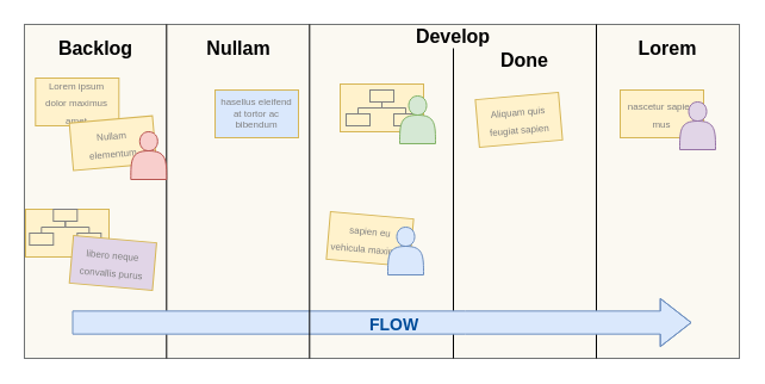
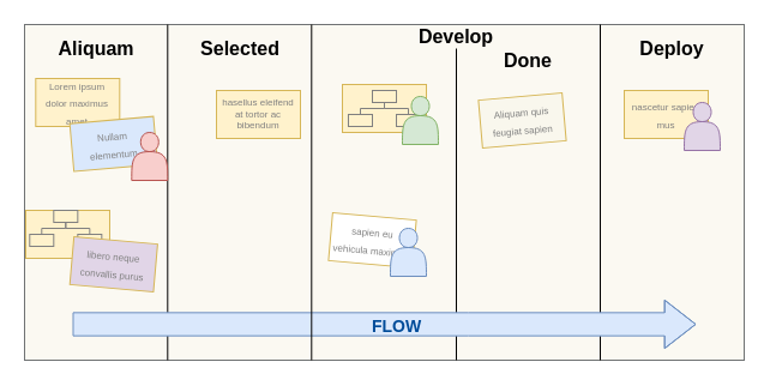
  <mxCell id="0" />
  <mxCell id="1" parent="0" />
  <mxCell id="2" value="" style="rounded=0;whiteSpace=wrap;html=1;fontSize=8;fillColor=#f9f7ed;strokeColor=#36393d;opacity=70;" vertex="1" parent="1"><mxGeometry x="20" y="20" width="600" height="280" as="geometry" /></mxCell>
  <mxCell id="3" value="" style="rounded=0;whiteSpace=wrap;html=1;fillColor=#fff2cc;strokeColor=#d6b656;" vertex="1" parent="1"><mxGeometry x="285" y="70" width="70" height="40" as="geometry" /></mxCell>
  <mxCell id="4" value="" style="whiteSpace=wrap;html=1;fontSize=8;strokeColor=#808080;fillColor=#fff2cc;" vertex="1" parent="1"><mxGeometry x="310" y="75" width="20.02" height="10" as="geometry" /></mxCell>
  <mxCell id="5" value="" style="whiteSpace=wrap;html=1;fontSize=8;strokeColor=#808080;fillColor=#fff2cc;" vertex="1" parent="1"><mxGeometry x="289.98" y="95" width="20.02" height="10" as="geometry" /></mxCell>
  <mxCell id="6" value="" style="whiteSpace=wrap;html=1;fontSize=8;strokeColor=#808080;fillColor=#fff2cc;" vertex="1" parent="1"><mxGeometry x="330.02" y="95" width="20" height="10" as="geometry" /></mxCell>
  <mxCell id="7" value="" style="edgeStyle=elbowEdgeStyle;elbow=vertical;html=1;rounded=0;fontSize=8;fontColor=#808080;strokeColor=#808080;strokeWidth=1;endArrow=none;endFill=0;" edge="1" parent="1" source="4" target="5"><mxGeometry relative="1" as="geometry" /></mxCell>
  <mxCell id="8" value="" style="edgeStyle=elbowEdgeStyle;elbow=vertical;html=1;rounded=0;fontSize=8;fontColor=#808080;strokeColor=#808080;endArrow=none;endFill=0;" edge="1" parent="1" source="4" target="6"><mxGeometry relative="1" as="geometry" /></mxCell>
  <mxCell id="9" value="&lt;font style=&quot;font-size: 8px&quot;&gt;Lorem ipsum dolor maximus amet&lt;br&gt;&lt;/font&gt;" style="rounded=0;whiteSpace=wrap;html=1;fillColor=#fff2cc;strokeColor=#d6b656;fontColor=#808080;spacingTop=0;spacing=4;" vertex="1" parent="1"><mxGeometry x="29.31" y="65" width="70" height="40" as="geometry" /></mxCell>
  <mxCell id="10" value="" style="endArrow=none;html=1;rounded=0;entryX=0;entryY=0;entryDx=0;entryDy=0;" edge="1" parent="1"><mxGeometry width="50" height="50" relative="1" as="geometry"><mxPoint x="139.31" y="300" as="sourcePoint" /><mxPoint x="139.31" y="20" as="targetPoint" /></mxGeometry></mxCell>
- <mxCell id="11" value="&lt;font style=&quot;font-size: 8px&quot; color=&quot;#808080&quot;&gt;Nullam elementum&lt;br&gt;&lt;/font&gt;" style="rounded=0;whiteSpace=wrap;html=1;fillColor=#fff2cc;strokeColor=#d6b656;rotation=-5;spacing=4;" vertex="1" parent="1"><mxGeometry x="59.29" y="99.56" width="70" height="40" as="geometry" /></mxCell>
+ <mxCell id="11" value="&lt;font style=&quot;font-size: 8px&quot; color=&quot;#808080&quot;&gt;Nullam elementum&lt;br&gt;&lt;/font&gt;" style="rounded=0;whiteSpace=wrap;html=1;fillColor=#dae8fc;strokeColor=#d6b656;rotation=-5;spacing=4;" vertex="1" parent="1"><mxGeometry x="59.29" y="99.56" width="70" height="40" as="geometry" /></mxCell>
  <mxCell id="12" value="" style="rounded=0;whiteSpace=wrap;html=1;fillColor=#fff2cc;strokeColor=#d6b656;" vertex="1" parent="1"><mxGeometry x="21" y="175" width="70" height="40" as="geometry" /></mxCell>
  <mxCell id="13" value="" style="shape=actor;whiteSpace=wrap;html=1;fillColor=#f8cecc;strokeColor=#b85450;" vertex="1" parent="1"><mxGeometry x="109.31" y="110" width="30" height="40" as="geometry" /></mxCell>
  <mxCell id="14" value="" style="endArrow=none;html=1;rounded=0;entryX=0;entryY=0;entryDx=0;entryDy=0;" edge="1" parent="1" target="19"><mxGeometry width="50" height="50" relative="1" as="geometry"><mxPoint x="380" y="300" as="sourcePoint" /><mxPoint x="380" y="60" as="targetPoint" /></mxGeometry></mxCell>
  <mxCell id="15" value="" style="endArrow=none;html=1;rounded=0;entryX=0;entryY=0;entryDx=0;entryDy=0;" edge="1" parent="1" target="30"><mxGeometry width="50" height="50" relative="1" as="geometry"><mxPoint x="500" y="300" as="sourcePoint" /><mxPoint x="500" y="55" as="targetPoint" /></mxGeometry></mxCell>
- <mxCell id="16" value="&lt;font style=&quot;font-size: 8px&quot; color=&quot;#808080&quot;&gt;sapien eu vehicula maximus&lt;br&gt;&lt;/font&gt;" style="rounded=0;whiteSpace=wrap;html=1;fillColor=#fff2cc;strokeColor=#d6b656;rotation=5;spacing=4;" vertex="1" parent="1"><mxGeometry x="275" y="180" width="70" height="40" as="geometry" /></mxCell>
+ <mxCell id="16" value="&lt;font style=&quot;font-size: 8px&quot; color=&quot;#808080&quot;&gt;sapien eu vehicula maximus&lt;br&gt;&lt;/font&gt;" style="rounded=0;whiteSpace=wrap;html=1;fillColor=#ffffff;strokeColor=#d6b656;rotation=5;spacing=4;" vertex="1" parent="1"><mxGeometry x="275" y="180" width="70" height="40" as="geometry" /></mxCell>
  <mxCell id="17" value="" style="shape=actor;whiteSpace=wrap;html=1;fillColor=#dae8fc;strokeColor=#6c8ebf;" vertex="1" parent="1"><mxGeometry x="325" y="190" width="30" height="40" as="geometry" /></mxCell>
- <mxCell id="18" value="Nullam" style="text;html=1;strokeColor=none;fillColor=none;align=center;verticalAlign=middle;whiteSpace=wrap;rounded=0;fontStyle=1;fontSize=16;" vertex="1" parent="1"><mxGeometry x="140" y="20" width="120" height="40" as="geometry" /></mxCell>
+ <mxCell id="18" value="Selected" style="text;html=1;strokeColor=none;fillColor=none;align=center;verticalAlign=middle;whiteSpace=wrap;rounded=0;fontStyle=1;fontSize=16;" vertex="1" parent="1"><mxGeometry x="140" y="20" width="120" height="40" as="geometry" /></mxCell>
  <mxCell id="19" value="Done" style="text;html=1;strokeColor=none;fillColor=none;align=center;verticalAlign=middle;whiteSpace=wrap;rounded=0;fontStyle=1;fontSize=16;" vertex="1" parent="1"><mxGeometry x="380" y="40" width="120" height="20" as="geometry" /></mxCell>
- <mxCell id="20" value="&lt;font style=&quot;font-size: 8px&quot; color=&quot;#808080&quot;&gt;Aliquam quis feugiat sapien&lt;br&gt;&lt;/font&gt;" style="rounded=0;whiteSpace=wrap;html=1;fillColor=#fff2cc;strokeColor=#d6b656;rotation=-5;spacing=4;" vertex="1" parent="1"><mxGeometry x="400" y="80" width="70" height="40" as="geometry" /></mxCell>
+ <mxCell id="20" value="&lt;font style=&quot;font-size: 8px&quot; color=&quot;#808080&quot;&gt;Aliquam quis feugiat sapien&lt;br&gt;&lt;/font&gt;" style="rounded=0;whiteSpace=wrap;html=1;fillColor=#f9f7ed;strokeColor=#d6b656;rotation=-5;spacing=4;" vertex="1" parent="1"><mxGeometry x="400" y="80" width="70" height="40" as="geometry" /></mxCell>
  <mxCell id="21" value="" style="shape=flexArrow;endArrow=classic;html=1;rounded=0;fontSize=8;fontColor=#808080;fillColor=#dae8fc;strokeColor=#6c8ebf;width=19.31;endSize=8.283;" edge="1" parent="1"><mxGeometry width="50" height="50" relative="1" as="geometry"><mxPoint y="270" as="sourcePoint" x="60" /><mxPoint x="580.02" y="270" as="targetPoint" /><Array as="points"><mxPoint x="390" y="270" /></Array></mxGeometry></mxCell>
  <mxCell id="22" value="&lt;font style=&quot;font-size: 14px&quot;&gt;&lt;b&gt;FLOW&lt;/b&gt;&lt;/font&gt;" style="edgeLabel;html=1;align=center;verticalAlign=middle;resizable=0;points=[];fontSize=16;fontColor=#004C99;labelBackgroundColor=none;" vertex="1" connectable="0" parent="21"><mxGeometry x="0.197" y="1" relative="1" as="geometry"><mxPoint x="-42" y="1" as="offset" /></mxGeometry></mxCell>
  <mxCell id="23" value="" style="whiteSpace=wrap;html=1;fontSize=8;strokeColor=#808080;fillColor=#fff2cc;" vertex="1" parent="1"><mxGeometry x="44.31" y="175" width="20.02" height="10" as="geometry" /></mxCell>
  <mxCell id="24" value="" style="whiteSpace=wrap;html=1;fontSize=8;strokeColor=#808080;fillColor=#fff2cc;" vertex="1" parent="1"><mxGeometry x="24.29" y="195" width="20.02" height="10" as="geometry" /></mxCell>
  <mxCell id="25" value="" style="whiteSpace=wrap;html=1;fontSize=8;strokeColor=#808080;fillColor=#fff2cc;" vertex="1" parent="1"><mxGeometry x="64.33" y="195" width="20" height="10" as="geometry" /></mxCell>
  <mxCell id="26" value="" style="edgeStyle=elbowEdgeStyle;elbow=vertical;html=1;rounded=0;fontSize=8;fontColor=#808080;strokeColor=#808080;strokeWidth=1;endArrow=none;endFill=0;" edge="1" parent="1" source="23" target="24"><mxGeometry relative="1" as="geometry" /></mxCell>
  <mxCell id="27" value="" style="edgeStyle=elbowEdgeStyle;elbow=vertical;html=1;rounded=0;fontSize=8;fontColor=#808080;strokeColor=#808080;endArrow=none;endFill=0;" edge="1" parent="1" source="23" target="25"><mxGeometry relative="1" as="geometry" /></mxCell>
  <mxCell id="28" value="&lt;font style=&quot;font-size: 8px&quot; color=&quot;#808080&quot;&gt;libero neque convallis purus&lt;br&gt;&lt;/font&gt;" style="rounded=0;whiteSpace=wrap;html=1;fillColor=#e1d5e7;strokeColor=#d6b656;spacing=4;rotation=5;" vertex="1" parent="1"><mxGeometry x="59.31" y="200" width="70" height="40" as="geometry" /></mxCell>
  <mxCell id="29" value="" style="shape=actor;whiteSpace=wrap;html=1;fillColor=#d5e8d4;strokeColor=#82b366;" vertex="1" parent="1"><mxGeometry x="335" y="80" width="30" height="40" as="geometry" /></mxCell>
- <mxCell id="30" value="Lorem" style="text;html=1;strokeColor=none;fillColor=none;align=center;verticalAlign=middle;whiteSpace=wrap;rounded=0;fontStyle=1;fontSize=16;" vertex="1" parent="1"><mxGeometry x="500" y="20" width="120" height="40" as="geometry" /></mxCell>
+ <mxCell id="30" value="Deploy" style="text;html=1;strokeColor=none;fillColor=none;align=center;verticalAlign=middle;whiteSpace=wrap;rounded=0;fontStyle=1;fontSize=16;" vertex="1" parent="1"><mxGeometry x="500" y="20" width="120" height="40" as="geometry" /></mxCell>
  <mxCell id="31" value="Develop" style="text;html=1;strokeColor=none;fillColor=none;align=center;verticalAlign=middle;whiteSpace=wrap;rounded=0;fontStyle=1;fontSize=16;" vertex="1" parent="1"><mxGeometry x="260" y="20" width="240" height="20" as="geometry" /></mxCell>
  <mxCell id="32" value="&lt;font style=&quot;font-size: 8px&quot;&gt;nascetur sapien mus&lt;/font&gt;" style="rounded=0;whiteSpace=wrap;html=1;fillColor=#fff2cc;strokeColor=#d6b656;fontColor=#808080;spacingTop=0;spacing=4;" vertex="1" parent="1"><mxGeometry x="520" y="75" width="70" height="40" as="geometry" /></mxCell>
  <mxCell id="33" value="" style="shape=actor;whiteSpace=wrap;html=1;fillColor=#e1d5e7;strokeColor=#9673a6;" vertex="1" parent="1"><mxGeometry x="570" y="85" width="30" height="40" as="geometry" /></mxCell>
  <mxCell id="34" value="" style="endArrow=none;html=1;rounded=0;entryX=0;entryY=0;entryDx=0;entryDy=0;" edge="1" parent="1"><mxGeometry width="50" height="50" relative="1" as="geometry"><mxPoint x="259.31" y="300" as="sourcePoint" /><mxPoint x="259.31" y="20" as="targetPoint" /></mxGeometry></mxCell>
- <mxCell id="35" value="Backlog" style="text;html=1;strokeColor=none;fillColor=none;align=center;verticalAlign=middle;whiteSpace=wrap;rounded=0;fontStyle=1;fontSize=16;" vertex="1" parent="1"><mxGeometry x="20" y="20" width="120" height="40" as="geometry" /></mxCell>
- <mxCell id="36" value="&lt;font style=&quot;font-size: 8px;&quot; color=&quot;#808080&quot;&gt;hasellus eleifend at tortor ac bibendum&lt;/font&gt;&lt;font style=&quot;font-size: 8px;&quot; color=&quot;#808080&quot;&gt;&lt;br style=&quot;font-size: 8px;&quot;&gt;&lt;/font&gt;" style="rounded=0;whiteSpace=wrap;html=1;fillColor=#dae8fc;strokeColor=#d6b656;spacing=4;rotation=0;fontSize=8;" vertex="1" parent="1"><mxGeometry x="180" y="75" width="70" height="40" as="geometry" /></mxCell>
+ <mxCell id="35" value="Aliquam" style="text;html=1;strokeColor=none;fillColor=none;align=center;verticalAlign=middle;whiteSpace=wrap;rounded=0;fontStyle=1;fontSize=16;" vertex="1" parent="1"><mxGeometry x="20" y="20" width="120" height="40" as="geometry" /></mxCell>
+ <mxCell id="36" value="&lt;font style=&quot;font-size: 8px;&quot; color=&quot;#808080&quot;&gt;hasellus eleifend at tortor ac bibendum&lt;/font&gt;&lt;font style=&quot;font-size: 8px;&quot; color=&quot;#808080&quot;&gt;&lt;br style=&quot;font-size: 8px;&quot;&gt;&lt;/font&gt;" style="rounded=0;whiteSpace=wrap;html=1;fillColor=#fff2cc;strokeColor=#d6b656;spacing=4;rotation=0;fontSize=8;" vertex="1" parent="1"><mxGeometry x="180" y="75" width="70" height="40" as="geometry" /></mxCell>
